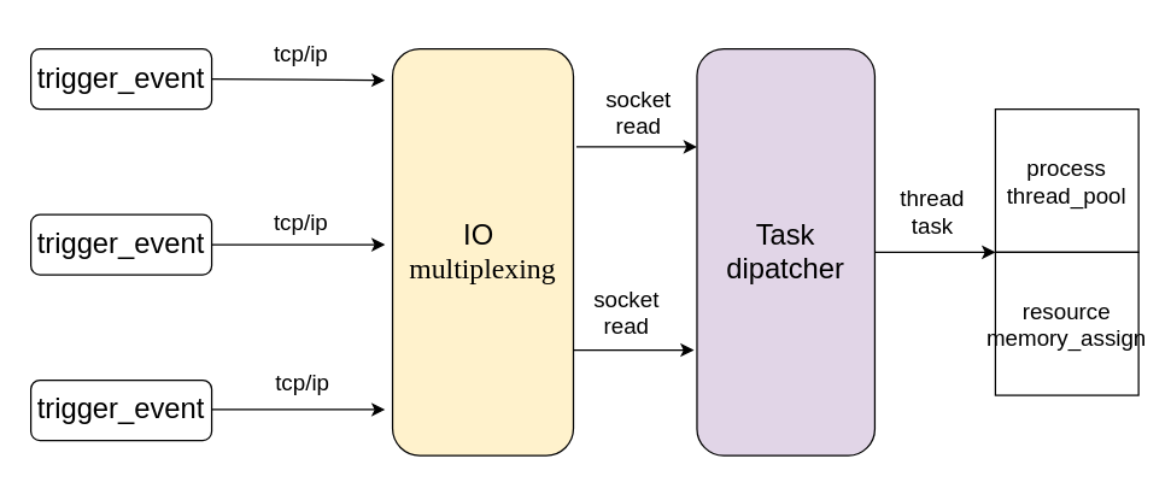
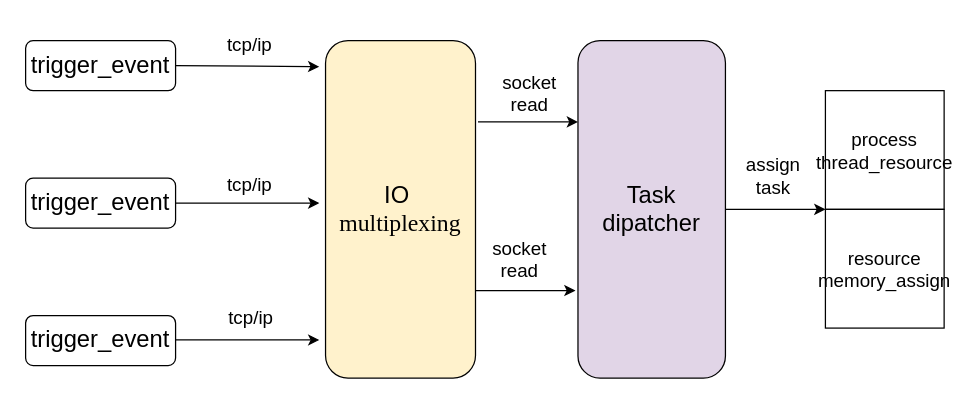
  <mxCell id="0" />
  <mxCell id="1" parent="0" />
  <mxCell id="2" value="&lt;font style=&quot;font-size: 19px;&quot;&gt;trigger_event&lt;/font&gt;" style="rounded=1;whiteSpace=wrap;html=1;" vertex="1" parent="1"><mxGeometry x="20" y="32" width="120" height="40" as="geometry" /></mxCell>
  <mxCell id="3" value="&lt;font style=&quot;font-size: 19px;&quot;&gt;trigger_event&lt;/font&gt;" style="rounded=1;whiteSpace=wrap;html=1;" vertex="1" parent="1"><mxGeometry x="20" y="142" width="120" height="40" as="geometry" /></mxCell>
  <mxCell id="4" value="&lt;font style=&quot;font-size: 19px;&quot;&gt;trigger_event&lt;/font&gt;" style="rounded=1;whiteSpace=wrap;html=1;" vertex="1" parent="1"><mxGeometry x="20" y="252" width="120" height="40" as="geometry" /></mxCell>
  <mxCell id="5" value="&lt;font face=&quot;Helvetica&quot; style=&quot;font-size: 19px;&quot;&gt;IO&amp;nbsp;&lt;/font&gt;&lt;div style=&quot;font-size: 19px;&quot;&gt;&lt;font face=&quot;PrtUFev95KKYByUqArFR&quot; style=&quot;font-size: 19px;&quot;&gt;multiplexing&lt;/font&gt;&lt;/div&gt;" style="rounded=1;whiteSpace=wrap;html=1;fillColor=#fff2cc;" vertex="1" parent="1"><mxGeometry x="260" y="32" width="120" height="270" as="geometry" /></mxCell>
  <mxCell id="6" value="" style="endArrow=classic;html=1;rounded=0;entryX=-0.042;entryY=0.077;entryDx=0;entryDy=0;entryPerimeter=0;" edge="1" parent="1" target="5"><mxGeometry width="50" height="50" relative="1" as="geometry"><mxPoint x="140" y="52" as="sourcePoint" /><mxPoint x="190" y="2" as="targetPoint" /></mxGeometry></mxCell>
  <mxCell id="7" value="" style="endArrow=classic;html=1;rounded=0;entryX=-0.042;entryY=0.077;entryDx=0;entryDy=0;entryPerimeter=0;" edge="1" parent="1"><mxGeometry width="50" height="50" relative="1" as="geometry"><mxPoint x="140" y="162" as="sourcePoint" /><mxPoint x="255" y="162" as="targetPoint" /></mxGeometry></mxCell>
  <mxCell id="8" value="&lt;font style=&quot;font-size: 15px;&quot;&gt;tcp/ip&lt;/font&gt;" style="text;html=1;align=center;verticalAlign=middle;resizable=0;points=[];autosize=1;strokeColor=none;fillColor=none;" vertex="1" parent="1"><mxGeometry x="169" y="20" width="60" height="30" as="geometry" /></mxCell>
  <mxCell id="9" value="&lt;font style=&quot;font-size: 15px;&quot;&gt;tcp/ip&lt;/font&gt;" style="text;html=1;align=center;verticalAlign=middle;resizable=0;points=[];autosize=1;strokeColor=none;fillColor=none;" vertex="1" parent="1"><mxGeometry x="169" y="132" width="60" height="30" as="geometry" /></mxCell>
  <mxCell id="10" value="&lt;font style=&quot;font-size: 15px;&quot;&gt;tcp/ip&lt;/font&gt;" style="text;html=1;align=center;verticalAlign=middle;resizable=0;points=[];autosize=1;strokeColor=none;fillColor=none;" vertex="1" parent="1"><mxGeometry x="170" y="238" width="60" height="30" as="geometry" /></mxCell>
  <mxCell id="11" value="" style="edgeStyle=orthogonalEdgeStyle;rounded=0;orthogonalLoop=1;jettySize=auto;html=1;" edge="1" parent="1" source="12"><mxGeometry relative="1" as="geometry"><mxPoint x="660" y="167" as="targetPoint" /></mxGeometry></mxCell>
  <mxCell id="12" value="&lt;font style=&quot;font-size: 19px;&quot;&gt;Task&lt;/font&gt;&lt;div style=&quot;font-size: 19px;&quot;&gt;&lt;font style=&quot;font-size: 19px;&quot;&gt;dipatcher&lt;/font&gt;&lt;/div&gt;" style="rounded=1;whiteSpace=wrap;html=1;fillColor=#e1d5e7;" vertex="1" parent="1"><mxGeometry x="462" y="32" width="118" height="270" as="geometry" /></mxCell>
  <mxCell id="13" value="" style="endArrow=classic;html=1;rounded=0;exitX=1;exitY=0.25;exitDx=0;exitDy=0;" edge="1" parent="1"><mxGeometry width="50" height="50" relative="1" as="geometry"><mxPoint x="382" y="97" as="sourcePoint" /><mxPoint x="462" y="97" as="targetPoint" /></mxGeometry></mxCell>
  <mxCell id="14" value="&lt;font style=&quot;font-size: 15px;&quot;&gt;socket&lt;/font&gt;&lt;div&gt;&lt;font style=&quot;font-size: 15px;&quot;&gt;read&lt;/font&gt;&lt;/div&gt;" style="text;html=1;align=center;verticalAlign=middle;resizable=0;points=[];autosize=1;strokeColor=none;fillColor=none;" vertex="1" parent="1"><mxGeometry x="388" y="49" width="70" height="50" as="geometry" /></mxCell>
  <mxCell id="15" value="&lt;font style=&quot;font-size: 15px;&quot;&gt;socket&lt;/font&gt;&lt;div&gt;&lt;font style=&quot;font-size: 15px;&quot;&gt;read&lt;/font&gt;&lt;/div&gt;" style="text;html=1;align=center;verticalAlign=middle;resizable=0;points=[];autosize=1;strokeColor=none;fillColor=none;" vertex="1" parent="1"><mxGeometry x="380" y="182" width="70" height="50" as="geometry" /></mxCell>
  <mxCell id="16" value="" style="endArrow=classic;html=1;rounded=0;entryX=-0.042;entryY=0.077;entryDx=0;entryDy=0;entryPerimeter=0;" edge="1" parent="1"><mxGeometry width="50" height="50" relative="1" as="geometry"><mxPoint x="140" y="271.5" as="sourcePoint" /><mxPoint x="255" y="271.5" as="targetPoint" /></mxGeometry></mxCell>
  <mxCell id="17" value="" style="endArrow=classic;html=1;rounded=0;" edge="1" parent="1"><mxGeometry width="50" height="50" relative="1" as="geometry"><mxPoint x="380" y="232" as="sourcePoint" /><mxPoint x="460" y="232" as="targetPoint" /></mxGeometry></mxCell>
- <mxCell id="18" value="&lt;span style=&quot;font-size: 15px;&quot;&gt;thread&lt;/span&gt;&lt;div&gt;&lt;span style=&quot;font-size: 15px;&quot;&gt;task&lt;/span&gt;&lt;/div&gt;" style="text;html=1;align=center;verticalAlign=middle;resizable=0;points=[];autosize=1;strokeColor=none;fillColor=none;" vertex="1" parent="1"><mxGeometry x="583" y="115" width="70" height="50" as="geometry" /></mxCell>
- <mxCell id="19" value="&lt;font style=&quot;font-size: 15px;&quot;&gt;process&lt;/font&gt;&lt;div style=&quot;font-size: 15px;&quot;&gt;&lt;font style=&quot;font-size: 15px;&quot;&gt;thread_pool&lt;/font&gt;&lt;/div&gt;" style="whiteSpace=wrap;html=1;aspect=fixed;" vertex="1" parent="1"><mxGeometry x="660" y="72" width="95" height="95" as="geometry" /></mxCell>
+ <mxCell id="18" value="&lt;span style=&quot;font-size: 15px;&quot;&gt;assign&lt;/span&gt;&lt;div&gt;&lt;span style=&quot;font-size: 15px;&quot;&gt;task&lt;/span&gt;&lt;/div&gt;" style="text;html=1;align=center;verticalAlign=middle;resizable=0;points=[];autosize=1;strokeColor=none;fillColor=none;" vertex="1" parent="1"><mxGeometry x="583" y="115" width="70" height="50" as="geometry" /></mxCell>
+ <mxCell id="19" value="&lt;font style=&quot;font-size: 15px;&quot;&gt;process&lt;/font&gt;&lt;div style=&quot;font-size: 15px;&quot;&gt;&lt;font style=&quot;font-size: 15px;&quot;&gt;thread_resource&lt;/font&gt;&lt;/div&gt;" style="whiteSpace=wrap;html=1;aspect=fixed;" vertex="1" parent="1"><mxGeometry x="660" y="72" width="95" height="95" as="geometry" /></mxCell>
  <mxCell id="20" value="&lt;font style=&quot;font-size: 15px;&quot;&gt;resource memory_assign&lt;/font&gt;" style="whiteSpace=wrap;html=1;aspect=fixed;" vertex="1" parent="1"><mxGeometry x="660" y="167" width="95" height="95" as="geometry" /></mxCell>
